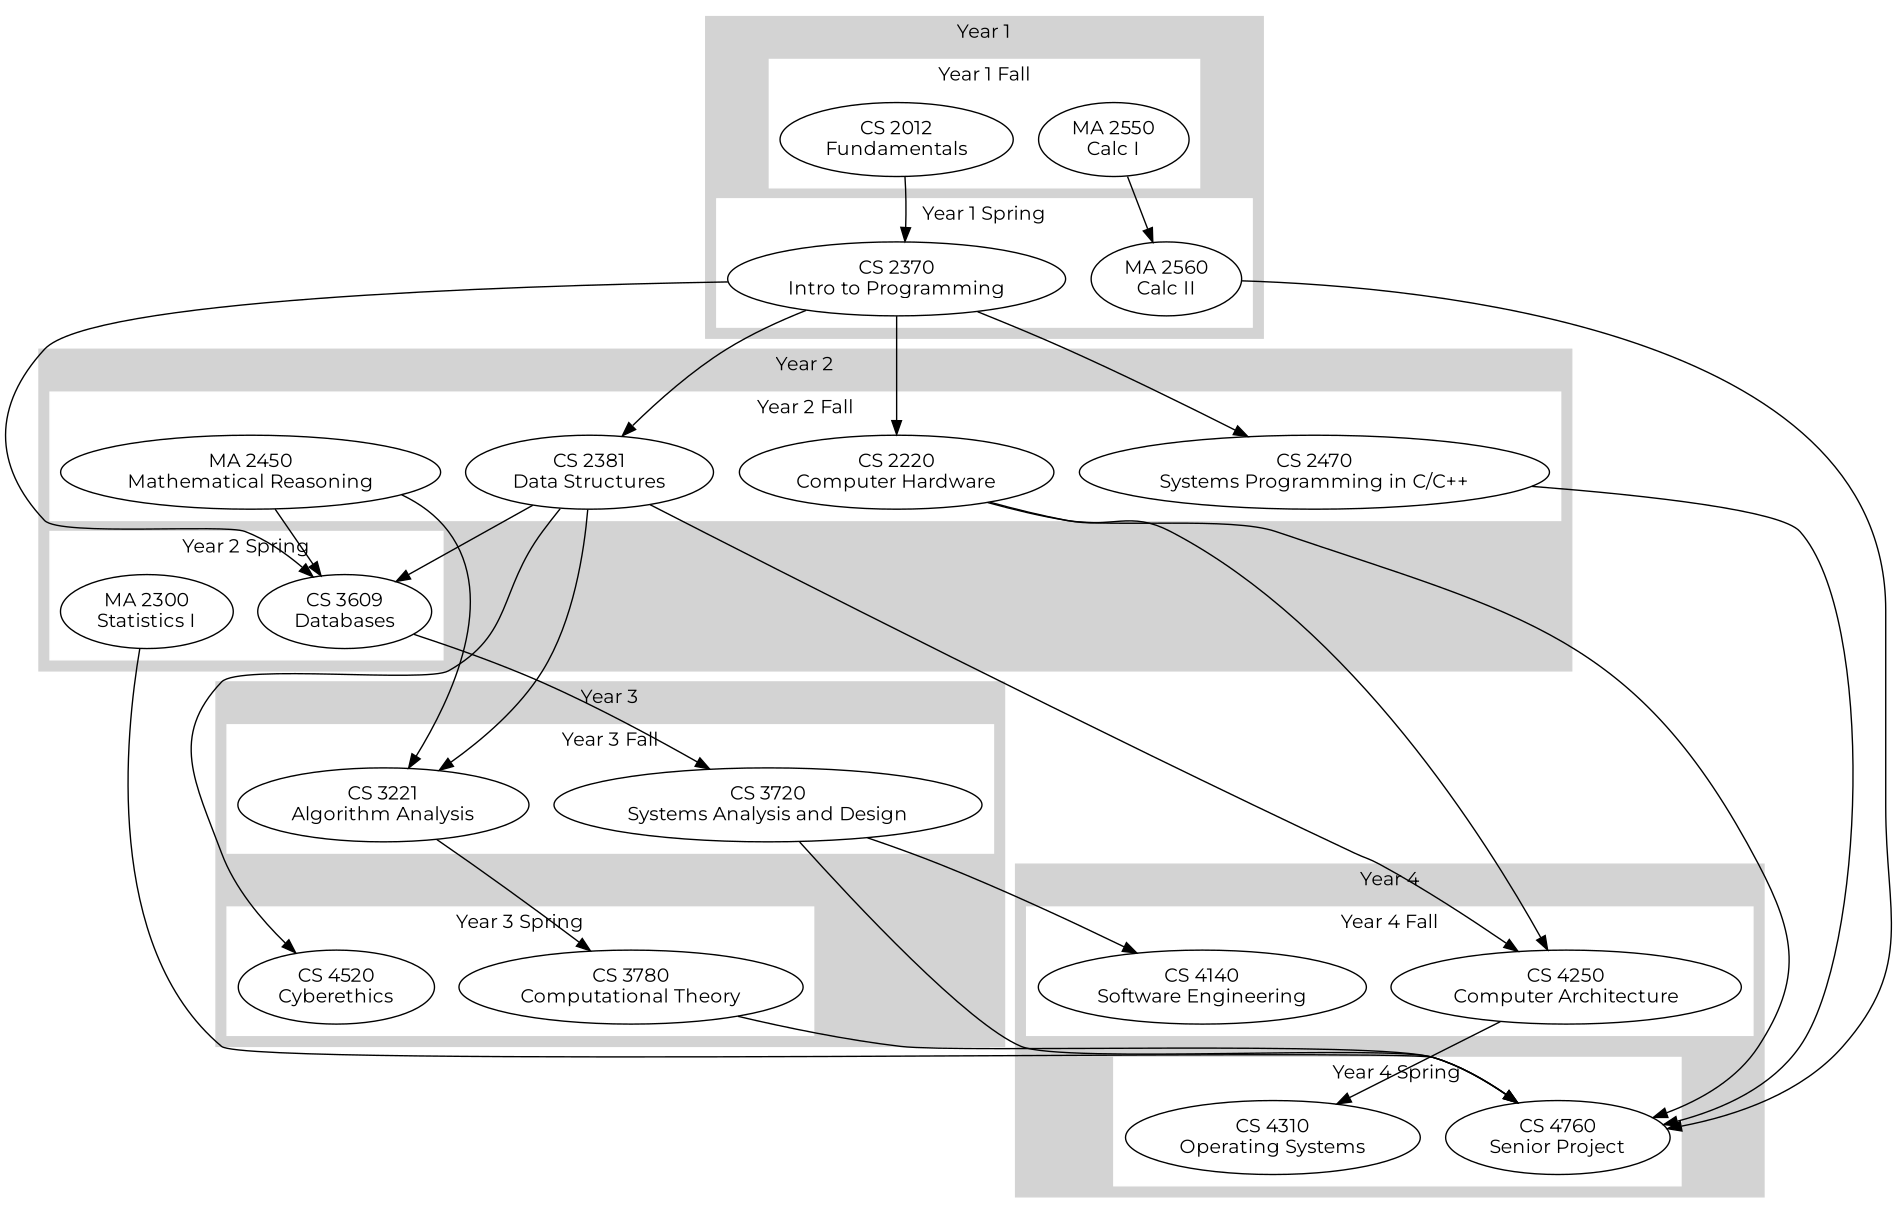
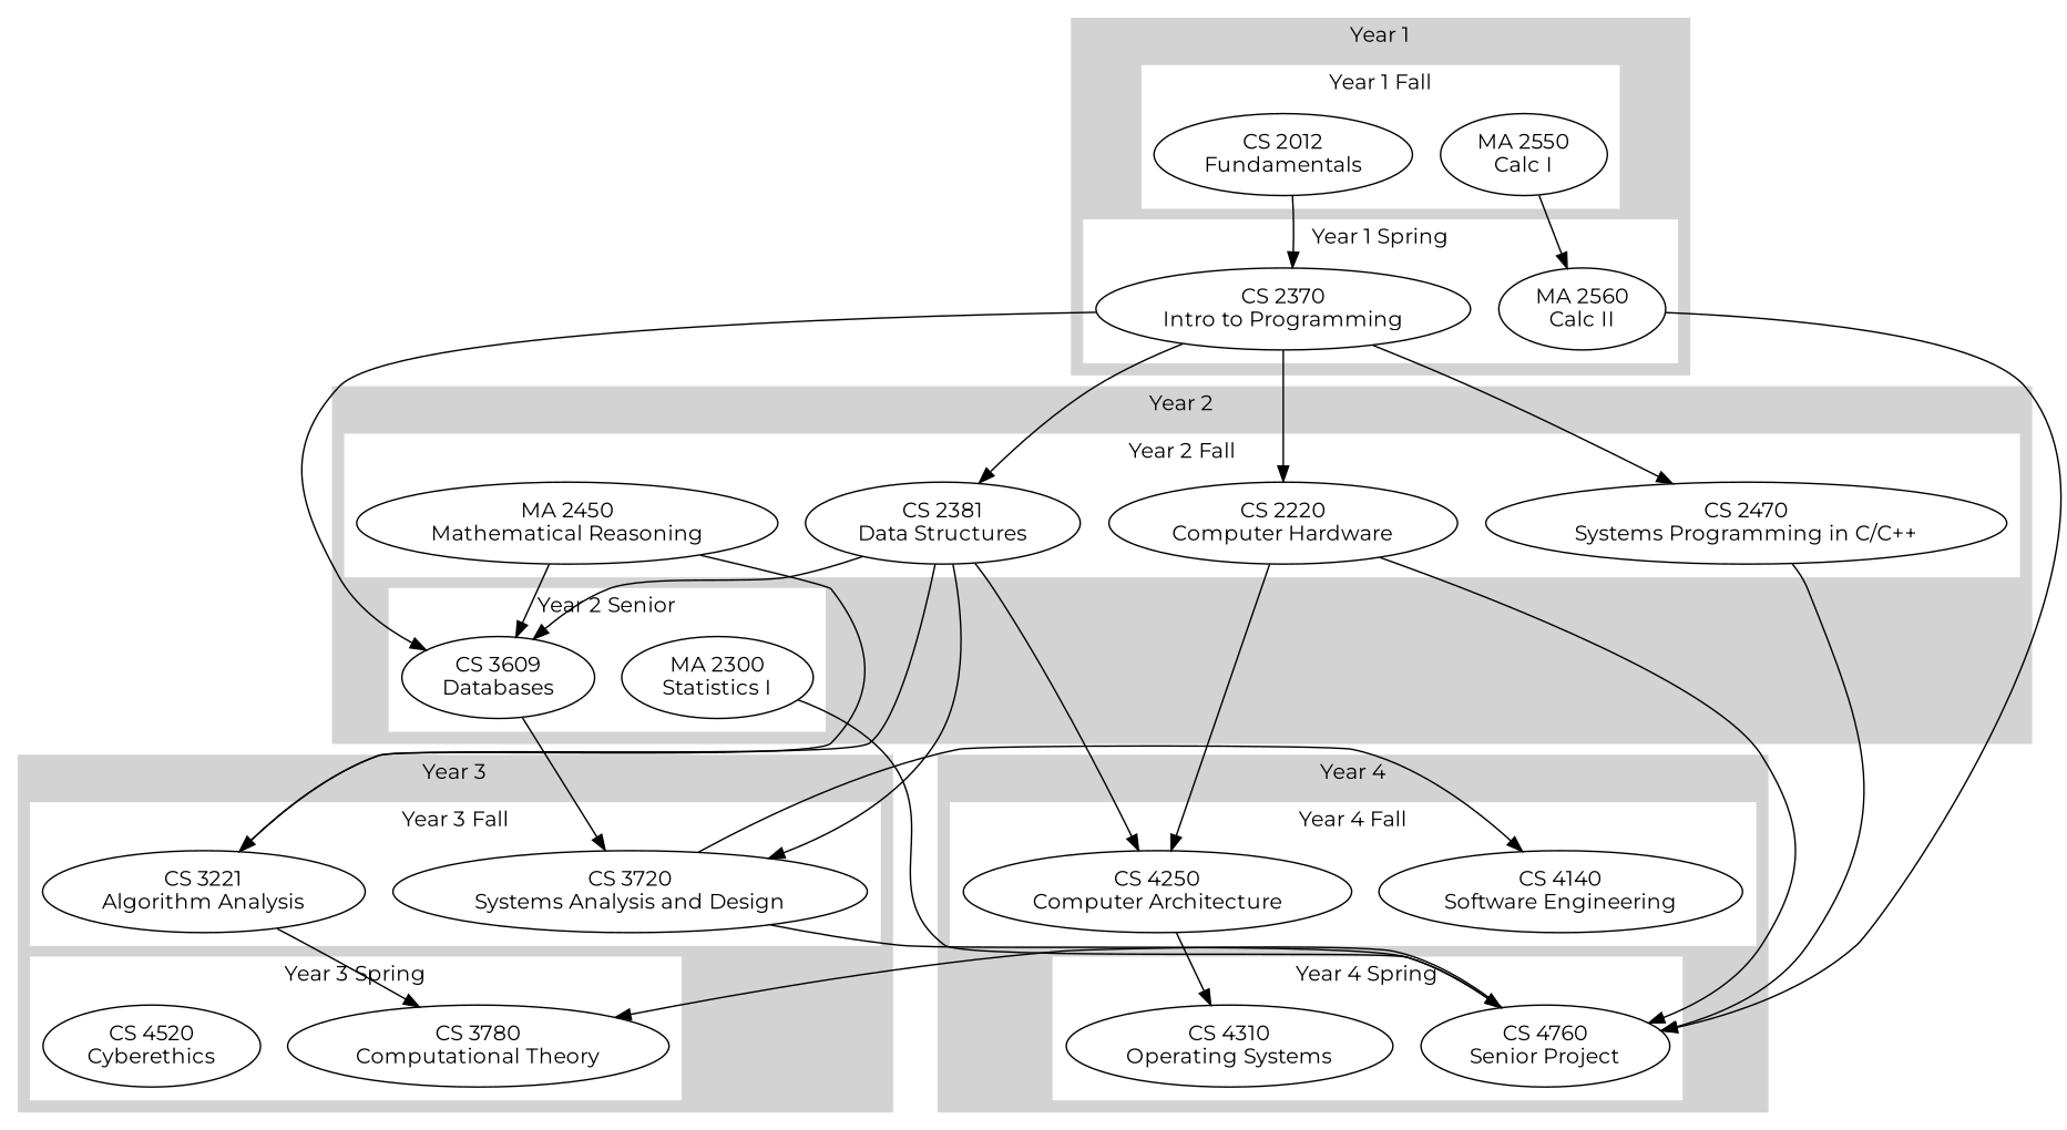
  digraph {
    fontname=Montserrat
    rankdir=TB
    node [fontname=Montserrat]
    edge [fontname=Montserrat]
    n1 [label="CS 2012\nFundamentals"]
    n2 [label="MA 2550\nCalc I"]
    n3 [label="CS 2370\nIntro to Programming"]
    n4 [label="MA 2560\nCalc II"]
    n5 [label="CS 2220\nComputer Hardware"]
    n6 [label="CS 2381\nData Structures"]
    n7 [label="CS 2470\nSystems Programming in C/C++"]
    n8 [label="MA 2450\nMathematical Reasoning"]
    n9 [label="CS 3609\nDatabases"]
    n10 [label="MA 2300\nStatistics I"]
    n11 [label="CS 3221\nAlgorithm Analysis"]
    n12 [label="CS 3720\nSystems Analysis and Design"]
    n13 [label="CS 3780\nComputational Theory"]
    n14 [label="CS 4520\nCyberethics"]
    n15 [label="CS 4140\nSoftware Engineering"]
    n16 [label="CS 4250\nComputer Architecture"]
    n17 [label="CS 4310\nOperating Systems"]
    n18 [label="CS 4760\nSenior Project"]
    subgraph cluster_1 {
      color=lightgrey
      label="Year 1"
      style=filled
      subgraph cluster_2 {
        color=white
        label="Year 1 Fall"
        rank=same
        style=filled
        n1
        n2
      }
      subgraph cluster_3 {
        color=white
        label="Year 1 Spring"
        rank=same
        style=filled
        n3
        n4
      }
    }
    subgraph cluster_4 {
      color=lightgrey
      label="Year 2"
      style=filled
      subgraph cluster_5 {
        color=white
        label="Year 2 Fall"
        rank=same
        style=filled
        n5
        n6
        n7
        n8
      }
      subgraph cluster_6 {
        color=white
-       label="Year 2 Spring"
+       label="Year 2 Senior"
        rank=same
        style=filled
        n9
        n10
      }
    }
    subgraph cluster_7 {
      color=lightgrey
      label="Year 3"
      style=filled
      subgraph cluster_8 {
        color=white
        label="Year 3 Fall"
        rank=same
        style=filled
        n11
        n12
      }
      subgraph cluster_9 {
        color=white
        label="Year 3 Spring"
        rank=same
        style=filled
        n13
        n14
      }
    }
    subgraph cluster_10 {
      color=lightgrey
      label="Year 4"
      style=filled
      subgraph cluster_11 {
        color=white
        label="Year 4 Fall"
        rank=same
        style=filled
        n15
        n16
      }
      subgraph cluster_12 {
        color=white
        label="Year 4 Spring"
        rank=same
        style=filled
        n17
        n18
      }
    }
    n1 -> n3 [style=invis]
    n1 -> n3
    n2 -> n4
    n3 -> n5
    n3 -> n6
    n3 -> n7
    n3 -> n9
    n4 -> n18
    n5 -> n9 [style=invis]
    n5 -> n16
    n5 -> n18
    n6 -> n9
    n6 -> n11
-   n6 -> n14
+   n6 -> n12
    n6 -> n16
    n7 -> n18
    n8 -> n9
    n8 -> n11
    n9 -> n12
    n10 -> n18
    n11 -> n13 [style=invis]
    n11 -> n13
    n12 -> n15
    n12 -> n18
-   n13 -> n18
+   n18 -> n13
    n15 -> n17 [style=invis]
    n16 -> n17
  }
